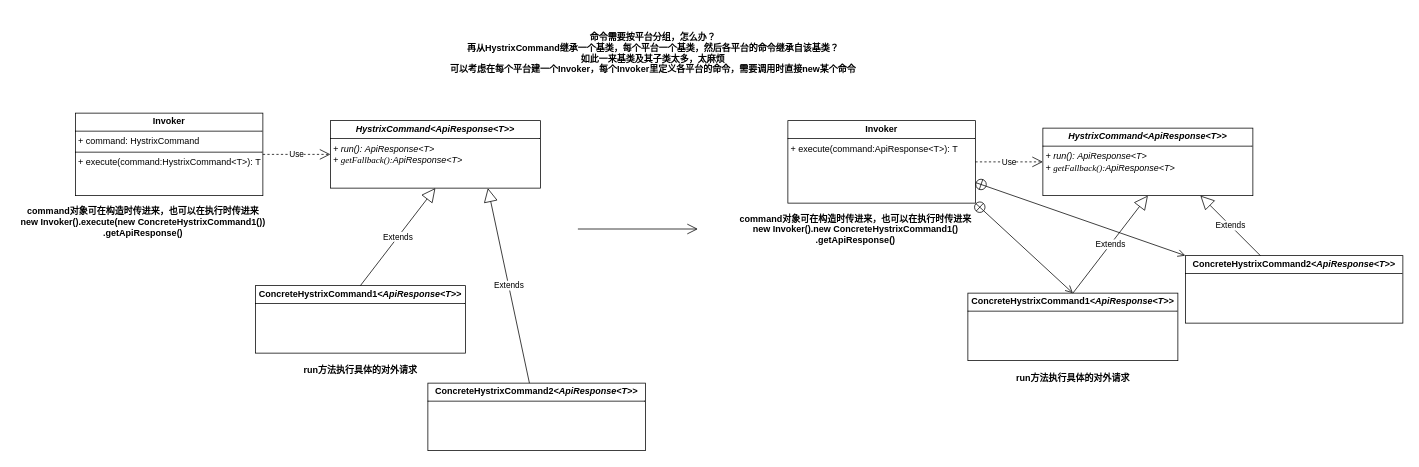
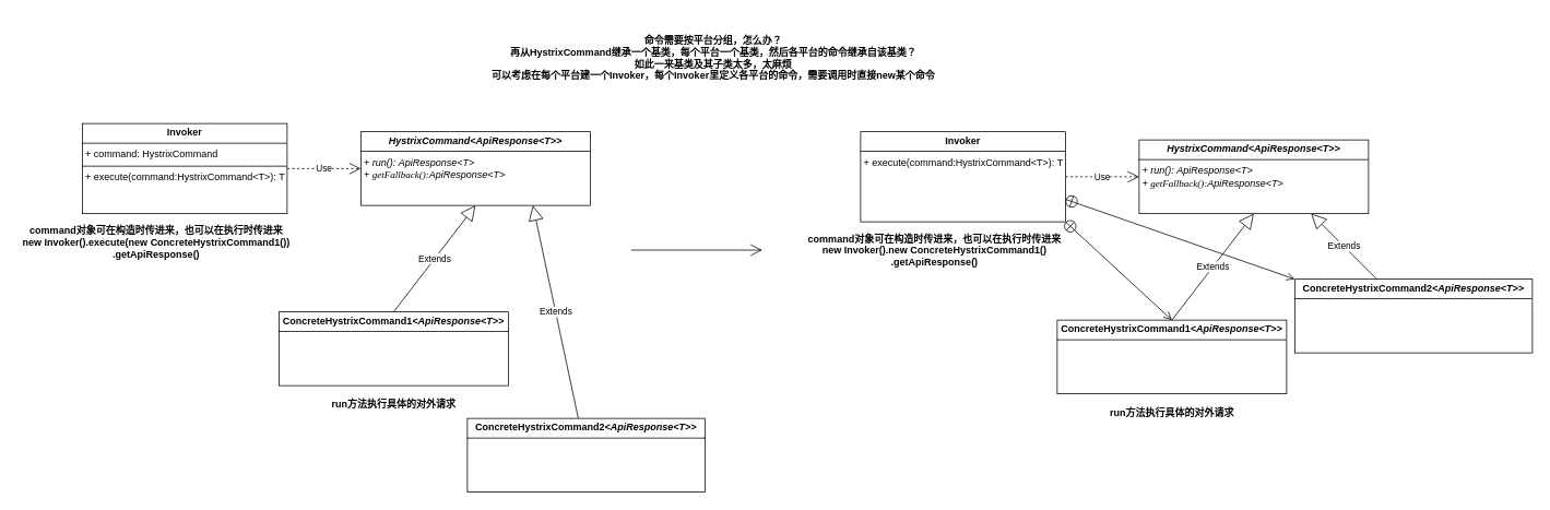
  <mxCell id="0" />
  <mxCell id="1" parent="0" />
  <mxCell id="2" value="&lt;p style=&quot;margin:0px;margin-top:4px;text-align:center;&quot;&gt;&lt;b&gt;Invoker&lt;/b&gt;&lt;/p&gt;&lt;hr size=&quot;1&quot; style=&quot;border-style:solid;&quot;&gt;&lt;p style=&quot;margin:0px;margin-left:4px;&quot;&gt;+ command:&amp;nbsp;&lt;span style=&quot;background-color: initial; text-align: center;&quot;&gt;HystrixCommand&lt;/span&gt;&lt;/p&gt;&lt;hr size=&quot;1&quot; style=&quot;border-style:solid;&quot;&gt;&lt;p style=&quot;margin:0px;margin-left:4px;&quot;&gt;+ execute(&lt;span style=&quot;background-color: initial;&quot;&gt;command:&lt;/span&gt;&lt;span style=&quot;background-color: initial; text-align: center;&quot;&gt;HystrixCommand&amp;lt;T&amp;gt;&lt;/span&gt;&lt;span style=&quot;background-color: initial;&quot;&gt;): T&lt;/span&gt;&lt;/p&gt;" style="verticalAlign=top;align=left;overflow=fill;html=1;whiteSpace=wrap;" vertex="1" parent="1"><mxGeometry x="100" y="150" width="250" height="110" as="geometry" /></mxCell>
  <mxCell id="3" value="&lt;p style=&quot;margin:0px;margin-top:4px;text-align:center;&quot;&gt;&lt;b&gt;&lt;i&gt;HystrixCommand&amp;lt;ApiResponse&amp;lt;T&amp;gt;&amp;gt;&lt;/i&gt;&lt;/b&gt;&lt;/p&gt;&lt;hr size=&quot;1&quot; style=&quot;border-style:solid;&quot;&gt;&lt;p style=&quot;margin:0px;margin-left:4px;&quot;&gt;&lt;i&gt;+ run():&amp;nbsp;&lt;/i&gt;&lt;span style=&quot;background-color: initial; text-align: center;&quot;&gt;&lt;i&gt;ApiResponse&amp;lt;T&amp;gt;&lt;/i&gt;&lt;/span&gt;&lt;br&gt;&lt;/p&gt;&lt;p style=&quot;margin:0px;margin-left:4px;&quot;&gt;&lt;i&gt;+&amp;nbsp;&lt;span style=&quot;background-color: rgb(255, 255, 255); font-family: Menlo; font-size: 9pt;&quot;&gt;getFallback():&lt;/span&gt;&lt;/i&gt;&lt;i style=&quot;background-color: initial; text-align: center;&quot;&gt;ApiResponse&amp;lt;T&amp;gt;&lt;/i&gt;&lt;/p&gt;" style="verticalAlign=top;align=left;overflow=fill;html=1;whiteSpace=wrap;" vertex="1" parent="1"><mxGeometry x="440" y="160" width="280" height="90" as="geometry" /></mxCell>
  <mxCell id="4" value="&lt;p style=&quot;margin:0px;margin-top:4px;text-align:center;&quot;&gt;&lt;b&gt;ConcreteHystrixCommand1&lt;/b&gt;&lt;b style=&quot;background-color: initial;&quot;&gt;&lt;i&gt;&amp;lt;ApiResponse&amp;lt;T&amp;gt;&amp;gt;&lt;/i&gt;&lt;/b&gt;&lt;/p&gt;&lt;hr size=&quot;1&quot; style=&quot;border-style:solid;&quot;&gt;&lt;p style=&quot;margin:0px;margin-left:4px;&quot;&gt;&lt;br&gt;&lt;/p&gt;" style="verticalAlign=top;align=left;overflow=fill;html=1;whiteSpace=wrap;" vertex="1" parent="1"><mxGeometry x="340" y="380" width="280" height="90" as="geometry" /></mxCell>
  <mxCell id="5" value="Extends" style="endArrow=block;endSize=16;endFill=0;html=1;rounded=0;entryX=0.5;entryY=1;entryDx=0;entryDy=0;exitX=0.5;exitY=0;exitDx=0;exitDy=0;" edge="1" parent="1" source="4" target="3"><mxGeometry x="0.004" width="160" relative="1" as="geometry"><mxPoint x="200" y="360" as="sourcePoint" /><mxPoint x="360" y="360" as="targetPoint" /><mxPoint as="offset" /></mxGeometry></mxCell>
  <mxCell id="6" value="&lt;p style=&quot;margin:0px;margin-top:4px;text-align:center;&quot;&gt;&lt;b&gt;ConcreteHystrixCommand2&lt;/b&gt;&lt;b style=&quot;background-color: initial;&quot;&gt;&lt;i&gt;&amp;lt;ApiResponse&amp;lt;T&amp;gt;&amp;gt;&lt;/i&gt;&lt;/b&gt;&lt;/p&gt;&lt;hr size=&quot;1&quot; style=&quot;border-style:solid;&quot;&gt;&lt;p style=&quot;margin:0px;margin-left:4px;&quot;&gt;&lt;br&gt;&lt;/p&gt;" style="verticalAlign=top;align=left;overflow=fill;html=1;whiteSpace=wrap;" vertex="1" parent="1"><mxGeometry x="570" y="510" width="290" height="90" as="geometry" /></mxCell>
  <mxCell id="7" value="Extends" style="endArrow=block;endSize=16;endFill=0;html=1;rounded=0;entryX=0.75;entryY=1;entryDx=0;entryDy=0;" edge="1" parent="1" source="6" target="3"><mxGeometry x="0.004" width="160" relative="1" as="geometry"><mxPoint x="465" y="390" as="sourcePoint" /><mxPoint x="530" y="260" as="targetPoint" /><mxPoint as="offset" /></mxGeometry></mxCell>
  <mxCell id="8" value="run方法执行具体的对外请求" style="text;align=center;fontStyle=1;verticalAlign=middle;spacingLeft=3;spacingRight=3;strokeColor=none;rotatable=0;points=[[0,0.5],[1,0.5]];portConstraint=eastwest;html=1;" vertex="1" parent="1"><mxGeometry x="440" y="480" width="80" height="26" as="geometry" /></mxCell>
  <mxCell id="9" value="command对象可在构造时传进来，也可以在执行时传进来&lt;br&gt;new Invoker().execute(new&amp;nbsp;&lt;b style=&quot;text-wrap: wrap;&quot;&gt;ConcreteHystrixCommand1()&lt;/b&gt;)&lt;div&gt;.getApiResponse()&lt;/div&gt;" style="text;align=center;fontStyle=1;verticalAlign=middle;spacingLeft=3;spacingRight=3;strokeColor=none;rotatable=0;points=[[0,0.5],[1,0.5]];portConstraint=eastwest;html=1;" vertex="1" parent="1"><mxGeometry x="20" y="280" width="340" height="30" as="geometry" /></mxCell>
  <mxCell id="10" value="Use" style="endArrow=open;endSize=12;dashed=1;html=1;rounded=0;entryX=0;entryY=0.5;entryDx=0;entryDy=0;exitX=1;exitY=0.5;exitDx=0;exitDy=0;" edge="1" parent="1" source="2" target="3"><mxGeometry width="160" relative="1" as="geometry"><mxPoint x="70" y="450" as="sourcePoint" /><mxPoint x="230" y="450" as="targetPoint" /></mxGeometry></mxCell>
  <mxCell id="11" value="命令需要按平台分组，怎么办？&lt;div&gt;再从HystrixCommand继承一个基类，每个平台一个基类，然后各平台的命令继承自该基类？&lt;/div&gt;&lt;div&gt;如此一来基类及其子类太多，太麻烦&lt;/div&gt;&lt;div&gt;可以考虑在每个平台建一个Invoker，每个Invoker里定义各平台的命令，需要调用时直接new某个命令&lt;/div&gt;" style="text;align=center;fontStyle=1;verticalAlign=middle;spacingLeft=3;spacingRight=3;strokeColor=none;rotatable=0;points=[[0,0.5],[1,0.5]];portConstraint=eastwest;html=1;" vertex="1" parent="1"><mxGeometry x="590" y="20" width="560" height="100" as="geometry" /></mxCell>
- <mxCell id="12" value="&lt;p style=&quot;margin:0px;margin-top:4px;text-align:center;&quot;&gt;&lt;b&gt;Invoker&lt;/b&gt;&lt;/p&gt;&lt;hr size=&quot;1&quot; style=&quot;border-style:solid;&quot;&gt;&lt;p style=&quot;margin:0px;margin-left:4px;&quot;&gt;&lt;span style=&quot;background-color: initial;&quot;&gt;+ execute(&lt;/span&gt;&lt;span style=&quot;background-color: initial;&quot;&gt;command:&lt;/span&gt;&lt;span style=&quot;background-color: initial; text-align: center;&quot;&gt;ApiResponse&amp;lt;T&amp;gt;&lt;/span&gt;&lt;span style=&quot;background-color: initial;&quot;&gt;): T&lt;/span&gt;&lt;br&gt;&lt;/p&gt;&lt;p style=&quot;margin:0px;margin-left:4px;&quot;&gt;&lt;br&gt;&lt;/p&gt;" style="verticalAlign=top;align=left;overflow=fill;html=1;whiteSpace=wrap;" vertex="1" parent="1"><mxGeometry x="1050" y="160" width="250" height="110" as="geometry" /></mxCell>
+ <mxCell id="12" value="&lt;p style=&quot;margin:0px;margin-top:4px;text-align:center;&quot;&gt;&lt;b&gt;Invoker&lt;/b&gt;&lt;/p&gt;&lt;hr size=&quot;1&quot; style=&quot;border-style:solid;&quot;&gt;&lt;p style=&quot;margin:0px;margin-left:4px;&quot;&gt;&lt;span style=&quot;background-color: initial;&quot;&gt;+ execute(&lt;/span&gt;&lt;span style=&quot;background-color: initial;&quot;&gt;command:&lt;/span&gt;&lt;span style=&quot;background-color: initial; text-align: center;&quot;&gt;HystrixCommand&amp;lt;T&amp;gt;&lt;/span&gt;&lt;span style=&quot;background-color: initial;&quot;&gt;): T&lt;/span&gt;&lt;br&gt;&lt;/p&gt;&lt;p style=&quot;margin:0px;margin-left:4px;&quot;&gt;&lt;br&gt;&lt;/p&gt;" style="verticalAlign=top;align=left;overflow=fill;html=1;whiteSpace=wrap;" vertex="1" parent="1"><mxGeometry x="1050" y="160" width="250" height="110" as="geometry" /></mxCell>
  <mxCell id="13" value="&lt;p style=&quot;margin:0px;margin-top:4px;text-align:center;&quot;&gt;&lt;b&gt;&lt;i&gt;HystrixCommand&amp;lt;ApiResponse&amp;lt;T&amp;gt;&amp;gt;&lt;/i&gt;&lt;/b&gt;&lt;/p&gt;&lt;hr size=&quot;1&quot; style=&quot;border-style:solid;&quot;&gt;&lt;p style=&quot;margin:0px;margin-left:4px;&quot;&gt;&lt;i&gt;+ run():&amp;nbsp;&lt;/i&gt;&lt;span style=&quot;background-color: initial; text-align: center;&quot;&gt;&lt;i&gt;ApiResponse&amp;lt;T&amp;gt;&lt;/i&gt;&lt;/span&gt;&lt;br&gt;&lt;/p&gt;&lt;p style=&quot;margin:0px;margin-left:4px;&quot;&gt;&lt;i&gt;+&amp;nbsp;&lt;span style=&quot;background-color: rgb(255, 255, 255); font-family: Menlo; font-size: 9pt;&quot;&gt;getFallback():&lt;/span&gt;&lt;/i&gt;&lt;i style=&quot;background-color: initial; text-align: center;&quot;&gt;ApiResponse&amp;lt;T&amp;gt;&lt;/i&gt;&lt;/p&gt;" style="verticalAlign=top;align=left;overflow=fill;html=1;whiteSpace=wrap;" vertex="1" parent="1"><mxGeometry x="1390" y="170" width="280" height="90" as="geometry" /></mxCell>
  <mxCell id="14" value="&lt;p style=&quot;margin:0px;margin-top:4px;text-align:center;&quot;&gt;&lt;b&gt;ConcreteHystrixCommand1&lt;/b&gt;&lt;b style=&quot;background-color: initial;&quot;&gt;&lt;i&gt;&amp;lt;ApiResponse&amp;lt;T&amp;gt;&amp;gt;&lt;/i&gt;&lt;/b&gt;&lt;/p&gt;&lt;hr size=&quot;1&quot; style=&quot;border-style:solid;&quot;&gt;&lt;p style=&quot;margin:0px;margin-left:4px;&quot;&gt;&lt;br&gt;&lt;/p&gt;" style="verticalAlign=top;align=left;overflow=fill;html=1;whiteSpace=wrap;" vertex="1" parent="1"><mxGeometry x="1290" y="390" width="280" height="90" as="geometry" /></mxCell>
  <mxCell id="15" value="Extends" style="endArrow=block;endSize=16;endFill=0;html=1;rounded=0;entryX=0.5;entryY=1;entryDx=0;entryDy=0;exitX=0.5;exitY=0;exitDx=0;exitDy=0;" edge="1" parent="1" source="14" target="13"><mxGeometry x="0.004" width="160" relative="1" as="geometry"><mxPoint x="1150" y="370" as="sourcePoint" /><mxPoint x="1310" y="370" as="targetPoint" /><mxPoint as="offset" /></mxGeometry></mxCell>
  <mxCell id="16" value="&lt;p style=&quot;margin:0px;margin-top:4px;text-align:center;&quot;&gt;&lt;b&gt;ConcreteHystrixCommand2&lt;/b&gt;&lt;b style=&quot;background-color: initial;&quot;&gt;&lt;i&gt;&amp;lt;ApiResponse&amp;lt;T&amp;gt;&amp;gt;&lt;/i&gt;&lt;/b&gt;&lt;/p&gt;&lt;hr size=&quot;1&quot; style=&quot;border-style:solid;&quot;&gt;&lt;p style=&quot;margin:0px;margin-left:4px;&quot;&gt;&lt;br&gt;&lt;/p&gt;" style="verticalAlign=top;align=left;overflow=fill;html=1;whiteSpace=wrap;" vertex="1" parent="1"><mxGeometry x="1580" y="340" width="290" height="90" as="geometry" /></mxCell>
  <mxCell id="17" value="Extends" style="endArrow=block;endSize=16;endFill=0;html=1;rounded=0;entryX=0.75;entryY=1;entryDx=0;entryDy=0;" edge="1" parent="1" source="16" target="13"><mxGeometry x="0.004" width="160" relative="1" as="geometry"><mxPoint x="1415" y="400" as="sourcePoint" /><mxPoint x="1480" y="270" as="targetPoint" /><mxPoint as="offset" /></mxGeometry></mxCell>
  <mxCell id="18" value="run方法执行具体的对外请求" style="text;align=center;fontStyle=1;verticalAlign=middle;spacingLeft=3;spacingRight=3;strokeColor=none;rotatable=0;points=[[0,0.5],[1,0.5]];portConstraint=eastwest;html=1;" vertex="1" parent="1"><mxGeometry x="1390" y="490" width="80" height="26" as="geometry" /></mxCell>
  <mxCell id="19" value="command对象可在构造时传进来，也可以在执行时传进来&lt;br&gt;new Invoker().new&amp;nbsp;&lt;b style=&quot;text-wrap: wrap;&quot;&gt;ConcreteHystrixCommand1()&lt;/b&gt;&lt;div&gt;.getApiResponse()&lt;/div&gt;" style="text;align=center;fontStyle=1;verticalAlign=middle;spacingLeft=3;spacingRight=3;strokeColor=none;rotatable=0;points=[[0,0.5],[1,0.5]];portConstraint=eastwest;html=1;" vertex="1" parent="1"><mxGeometry x="970" y="290" width="340" height="30" as="geometry" /></mxCell>
  <mxCell id="20" value="Use" style="endArrow=open;endSize=12;dashed=1;html=1;rounded=0;entryX=0;entryY=0.5;entryDx=0;entryDy=0;exitX=1;exitY=0.5;exitDx=0;exitDy=0;" edge="1" parent="1" source="12" target="13"><mxGeometry width="160" relative="1" as="geometry"><mxPoint x="1020" y="460" as="sourcePoint" /><mxPoint x="1180" y="460" as="targetPoint" /></mxGeometry></mxCell>
  <mxCell id="21" value="" style="endArrow=open;endFill=1;endSize=12;html=1;rounded=0;" edge="1" parent="1"><mxGeometry width="160" relative="1" as="geometry"><mxPoint x="770" y="304.5" as="sourcePoint" /><mxPoint x="930" y="304.5" as="targetPoint" /></mxGeometry></mxCell>
  <mxCell id="22" value="" style="endArrow=open;startArrow=circlePlus;endFill=0;startFill=0;endSize=8;html=1;rounded=0;exitX=1;exitY=1;exitDx=0;exitDy=0;entryX=0.5;entryY=0;entryDx=0;entryDy=0;" edge="1" parent="1" source="12" target="14"><mxGeometry width="160" relative="1" as="geometry"><mxPoint x="1080" y="400" as="sourcePoint" /><mxPoint x="1240" y="400" as="targetPoint" /></mxGeometry></mxCell>
  <mxCell id="23" value="" style="endArrow=open;startArrow=circlePlus;endFill=0;startFill=0;endSize=8;html=1;rounded=0;exitX=1;exitY=0.75;exitDx=0;exitDy=0;entryX=0;entryY=0;entryDx=0;entryDy=0;" edge="1" parent="1" source="12" target="16"><mxGeometry width="160" relative="1" as="geometry"><mxPoint x="1310" y="280" as="sourcePoint" /><mxPoint x="1440" y="400" as="targetPoint" /></mxGeometry></mxCell>
